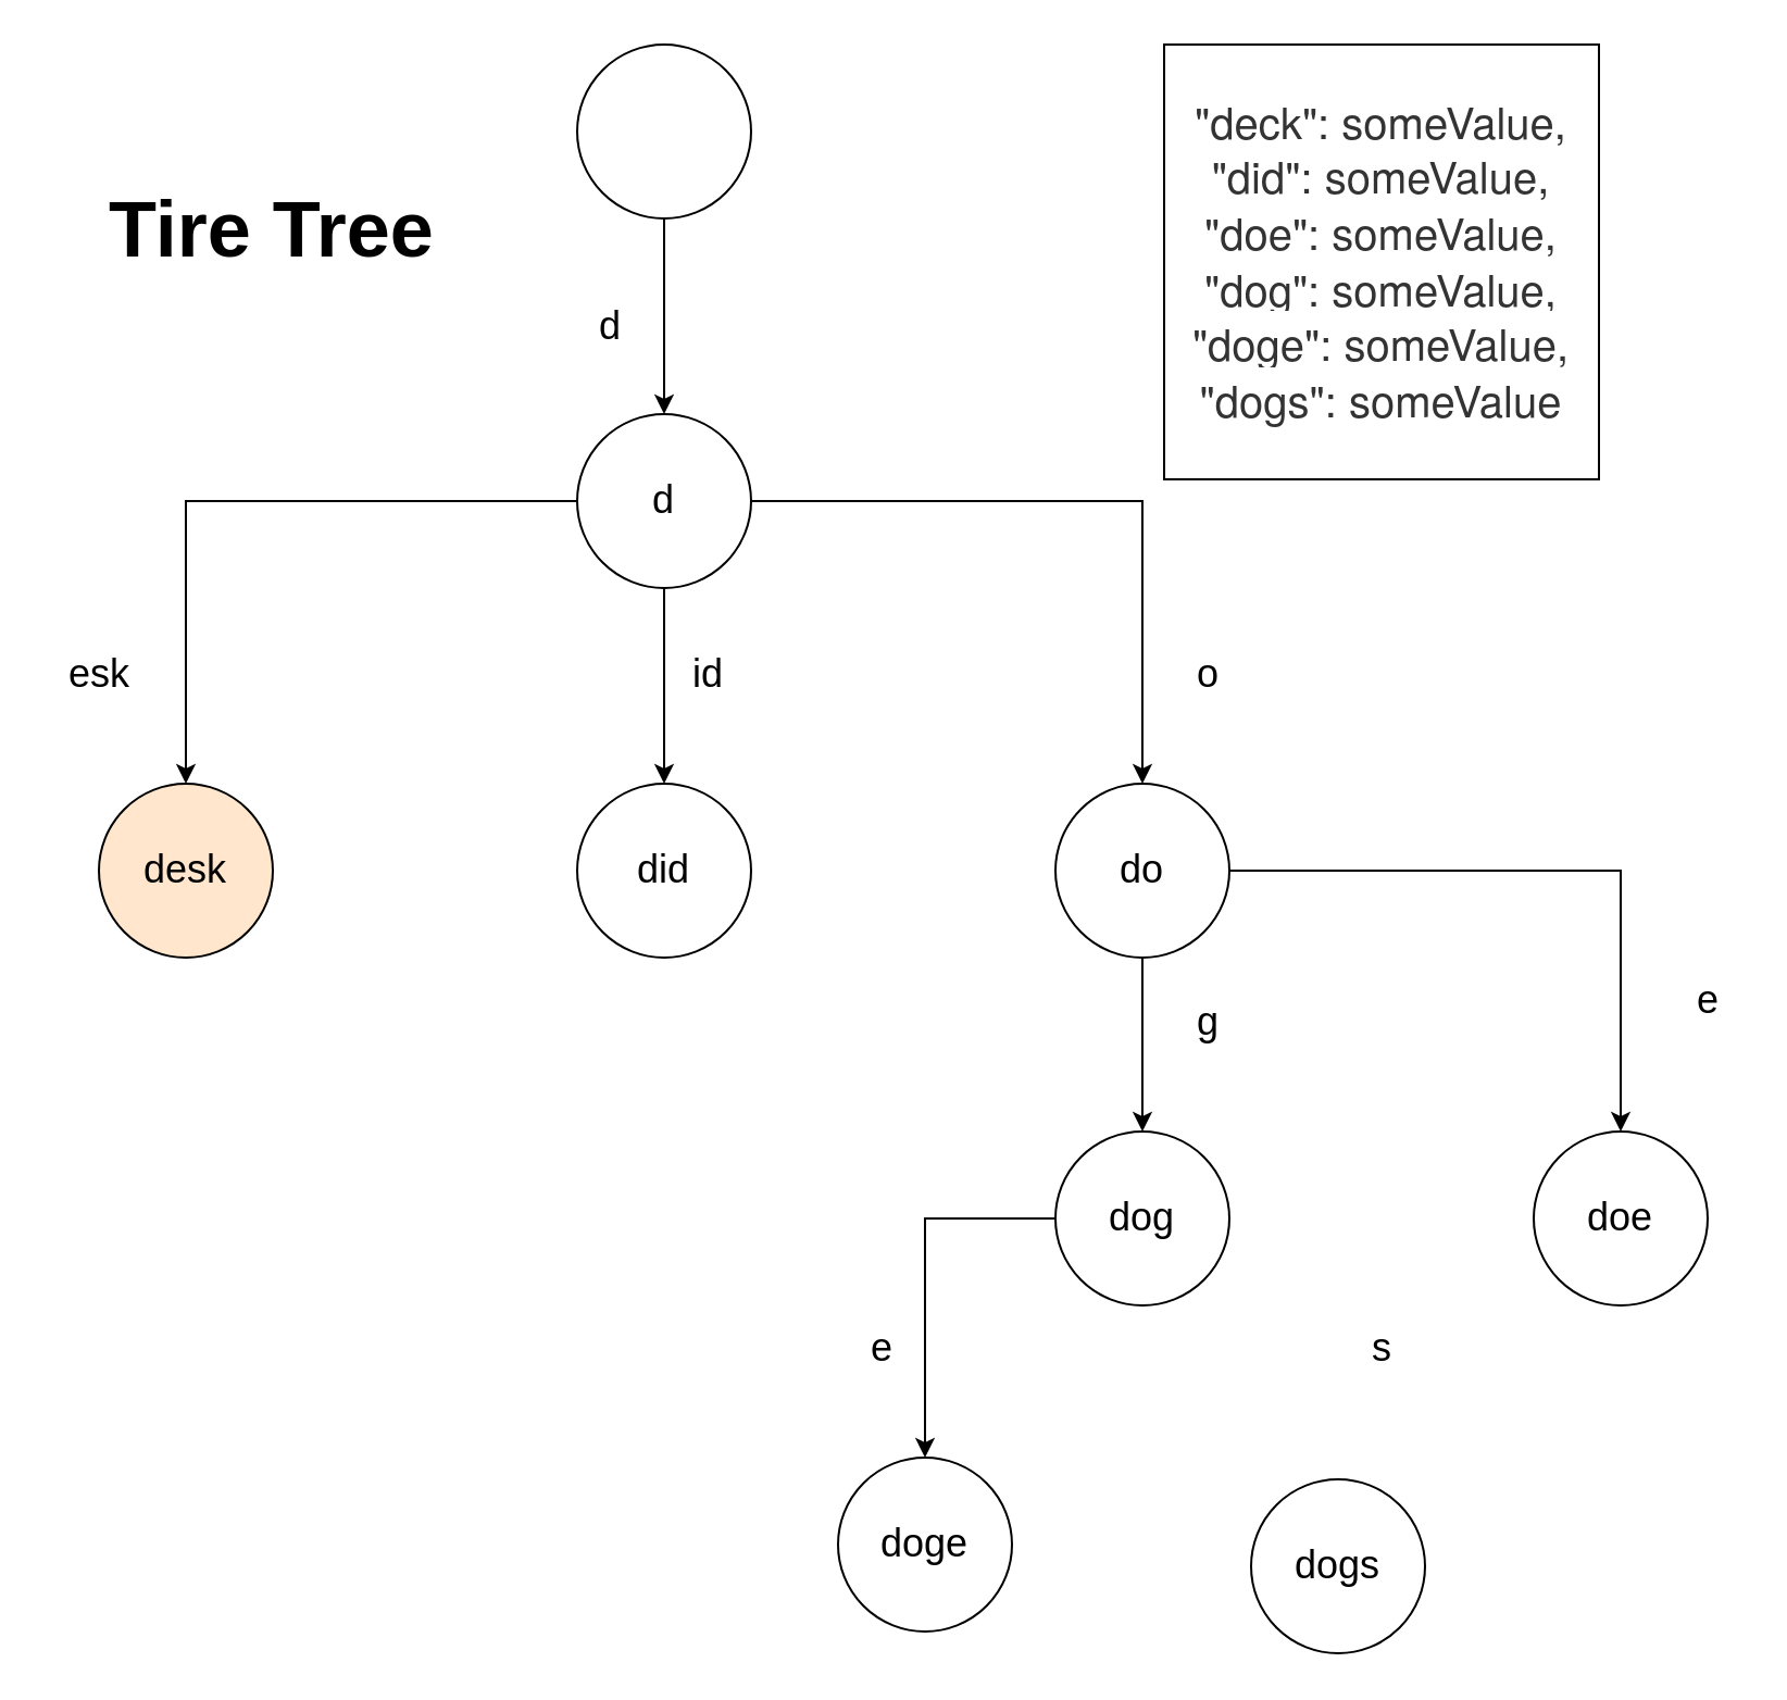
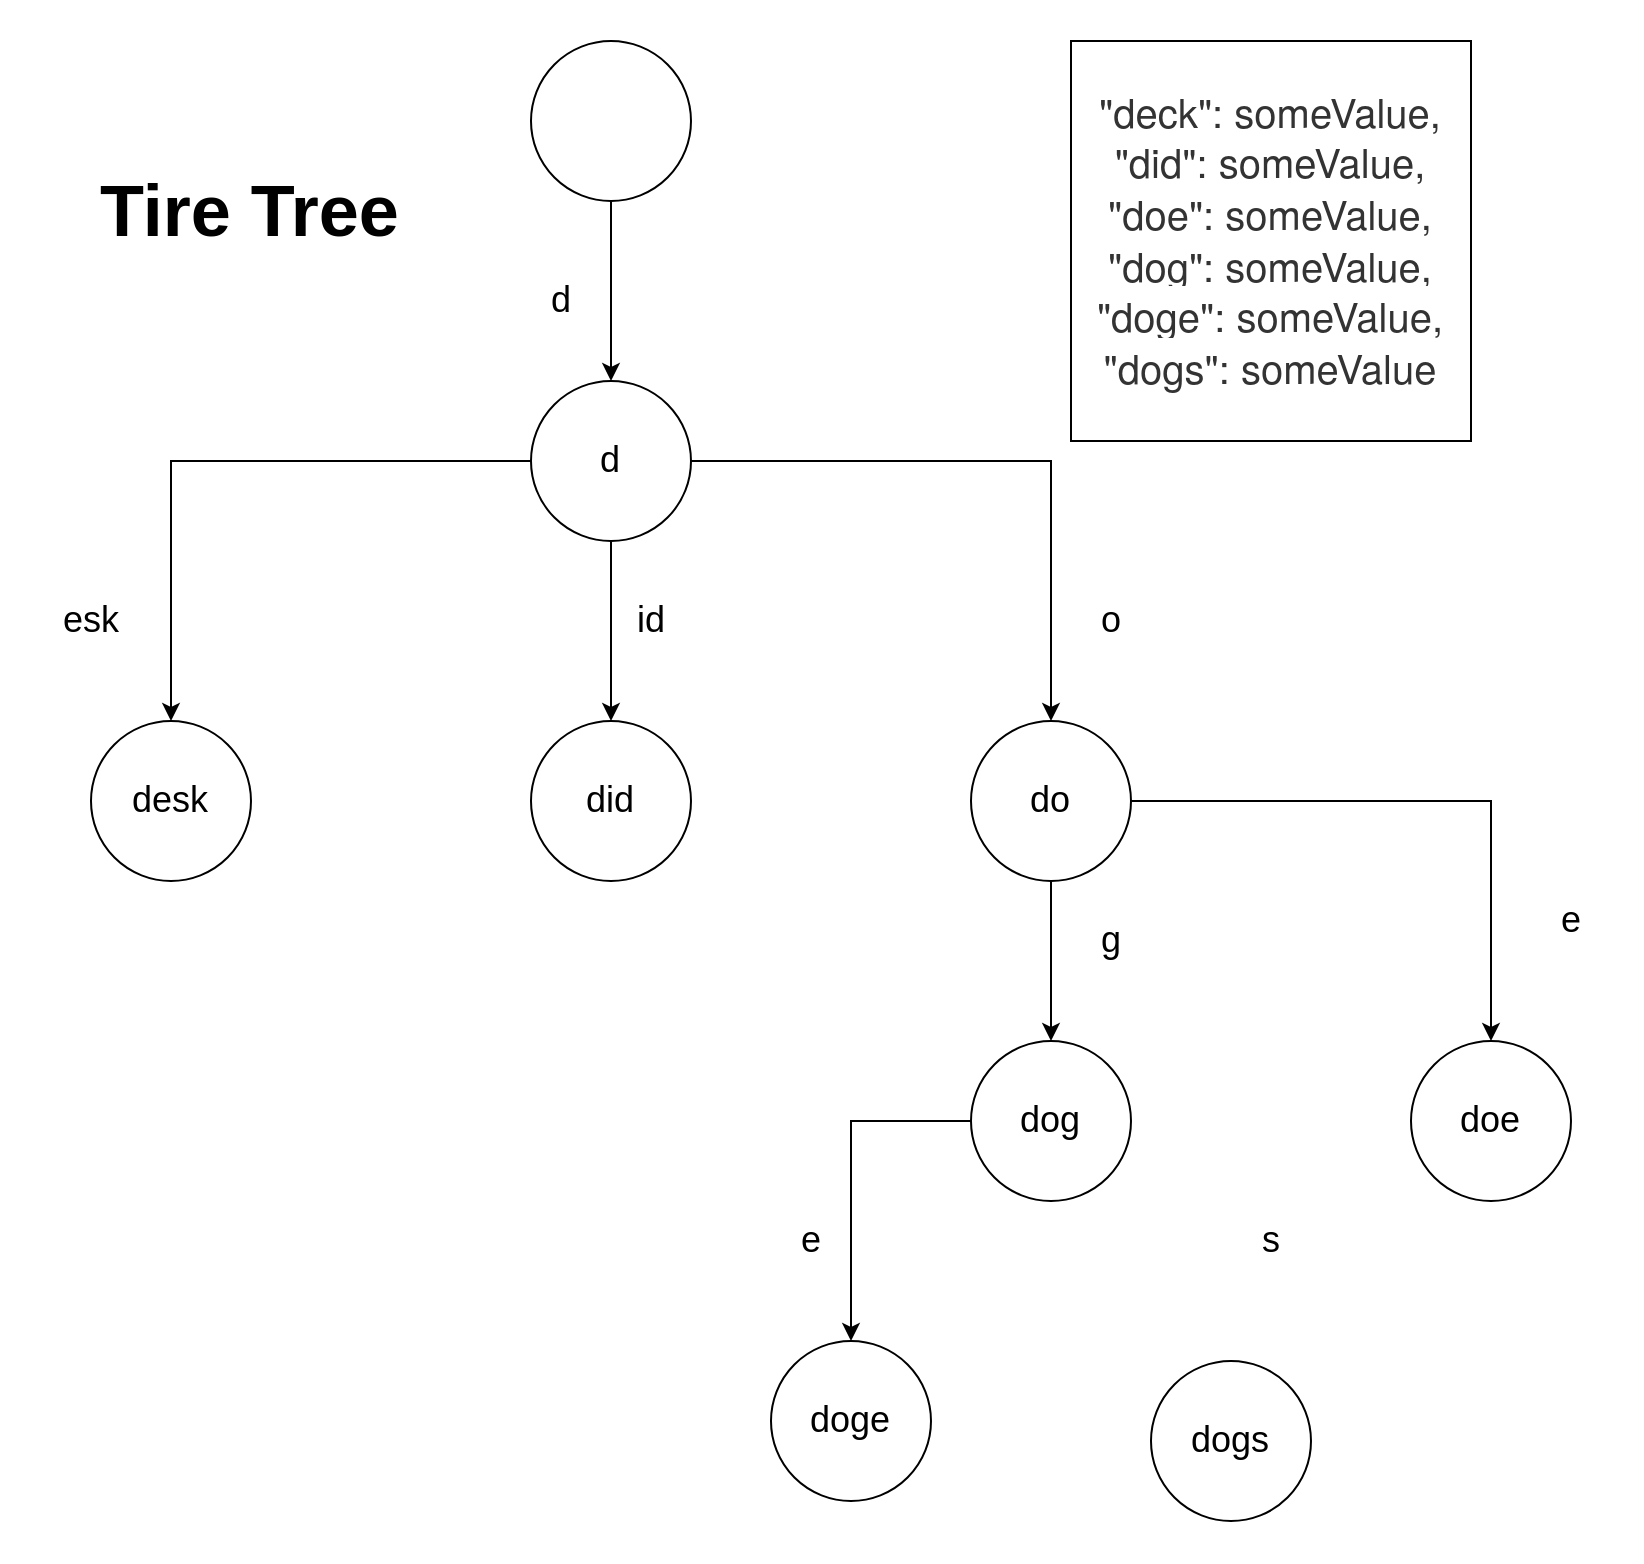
  <mxCell id="0" />
  <mxCell id="1" parent="0" />
  <mxCell id="2" value="" style="edgeStyle=orthogonalEdgeStyle;rounded=0;orthogonalLoop=1;jettySize=auto;html=1;" parent="1" source="3" target="7" edge="1"><mxGeometry relative="1" as="geometry" /></mxCell>
  <mxCell id="3" value="" style="ellipse;whiteSpace=wrap;html=1;aspect=fixed;" parent="1" vertex="1"><mxGeometry x="265" y="20" width="80" height="80" as="geometry" /></mxCell>
  <mxCell id="4" value="" style="edgeStyle=orthogonalEdgeStyle;rounded=0;orthogonalLoop=1;jettySize=auto;html=1;fontSize=18;" parent="1" source="7" target="9" edge="1"><mxGeometry relative="1" as="geometry" /></mxCell>
  <mxCell id="5" value="" style="edgeStyle=orthogonalEdgeStyle;rounded=0;orthogonalLoop=1;jettySize=auto;html=1;fontSize=18;" parent="1" source="7" target="10" edge="1"><mxGeometry relative="1" as="geometry" /></mxCell>
  <mxCell id="6" value="" style="edgeStyle=orthogonalEdgeStyle;rounded=0;orthogonalLoop=1;jettySize=auto;html=1;fontSize=18;" parent="1" source="7" target="13" edge="1"><mxGeometry relative="1" as="geometry" /></mxCell>
  <mxCell id="7" value="&lt;font style=&quot;font-size: 18px;&quot;&gt;d&lt;/font&gt;" style="ellipse;whiteSpace=wrap;html=1;aspect=fixed;" parent="1" vertex="1"><mxGeometry x="265" y="190" width="80" height="80" as="geometry" /></mxCell>
  <mxCell id="8" value="&lt;font style=&quot;font-size: 18px;&quot;&gt;d&lt;/font&gt;" style="text;html=1;align=center;verticalAlign=middle;resizable=0;points=[];autosize=1;strokeColor=none;fillColor=none;" parent="1" vertex="1"><mxGeometry x="265" y="130" width="30" height="40" as="geometry" /></mxCell>
  <mxCell id="9" value="&lt;span style=&quot;font-size: 18px;&quot;&gt;did&lt;/span&gt;" style="ellipse;whiteSpace=wrap;html=1;aspect=fixed;" parent="1" vertex="1"><mxGeometry x="265" y="360" width="80" height="80" as="geometry" /></mxCell>
- <mxCell id="10" value="&lt;font style=&quot;font-size: 18px;&quot;&gt;desk&lt;/font&gt;" style="ellipse;whiteSpace=wrap;html=1;aspect=fixed;fillColor=#ffe6cc;" parent="1" vertex="1"><mxGeometry x="45" y="360" width="80" height="80" as="geometry" /></mxCell>
+ <mxCell id="10" value="&lt;font style=&quot;font-size: 18px;&quot;&gt;desk&lt;/font&gt;" style="ellipse;whiteSpace=wrap;html=1;aspect=fixed;" parent="1" vertex="1"><mxGeometry x="45" y="360" width="80" height="80" as="geometry" /></mxCell>
  <mxCell id="11" value="" style="edgeStyle=orthogonalEdgeStyle;rounded=0;orthogonalLoop=1;jettySize=auto;html=1;fontSize=18;" parent="1" source="13" target="18" edge="1"><mxGeometry relative="1" as="geometry" /></mxCell>
  <mxCell id="12" value="" style="edgeStyle=orthogonalEdgeStyle;rounded=0;orthogonalLoop=1;jettySize=auto;html=1;fontSize=18;" parent="1" source="13" target="19" edge="1"><mxGeometry relative="1" as="geometry" /></mxCell>
  <mxCell id="13" value="&lt;span style=&quot;font-size: 18px;&quot;&gt;do&lt;/span&gt;" style="ellipse;whiteSpace=wrap;html=1;aspect=fixed;" parent="1" vertex="1"><mxGeometry x="485" y="360" width="80" height="80" as="geometry" /></mxCell>
  <mxCell id="14" value="esk" style="text;html=1;align=center;verticalAlign=middle;resizable=0;points=[];autosize=1;strokeColor=none;fillColor=none;fontSize=18;" parent="1" vertex="1"><mxGeometry x="20" y="290" width="50" height="40" as="geometry" /></mxCell>
  <mxCell id="15" value="id" style="text;html=1;align=center;verticalAlign=middle;resizable=0;points=[];autosize=1;strokeColor=none;fillColor=none;fontSize=18;" parent="1" vertex="1"><mxGeometry x="305" y="290" width="40" height="40" as="geometry" /></mxCell>
  <mxCell id="16" value="o" style="text;html=1;align=center;verticalAlign=middle;resizable=0;points=[];autosize=1;strokeColor=none;fillColor=none;fontSize=18;" parent="1" vertex="1"><mxGeometry x="540" y="290" width="30" height="40" as="geometry" /></mxCell>
  <mxCell id="17" value="" style="edgeStyle=orthogonalEdgeStyle;rounded=0;orthogonalLoop=1;jettySize=auto;html=1;fontSize=18;" parent="1" source="18" target="21" edge="1"><mxGeometry relative="1" as="geometry" /></mxCell>
  <mxCell id="18" value="&lt;span style=&quot;font-size: 18px;&quot;&gt;dog&lt;/span&gt;" style="ellipse;whiteSpace=wrap;html=1;aspect=fixed;" parent="1" vertex="1"><mxGeometry x="485" y="520" width="80" height="80" as="geometry" /></mxCell>
  <mxCell id="19" value="&lt;span style=&quot;font-size: 18px;&quot;&gt;doe&lt;/span&gt;" style="ellipse;whiteSpace=wrap;html=1;aspect=fixed;" parent="1" vertex="1"><mxGeometry x="705" y="520" width="80" height="80" as="geometry" /></mxCell>
  <mxCell id="20" value="&lt;span style=&quot;font-size: 18px;&quot;&gt;dogs&lt;/span&gt;" style="ellipse;whiteSpace=wrap;html=1;aspect=fixed;" parent="1" vertex="1"><mxGeometry x="575" y="680" width="80" height="80" as="geometry" /></mxCell>
  <mxCell id="21" value="&lt;span style=&quot;font-size: 18px;&quot;&gt;doge&lt;/span&gt;" style="ellipse;whiteSpace=wrap;html=1;aspect=fixed;" parent="1" vertex="1"><mxGeometry x="385" y="670" width="80" height="80" as="geometry" /></mxCell>
  <mxCell id="22" value="e" style="text;html=1;align=center;verticalAlign=middle;resizable=0;points=[];autosize=1;strokeColor=none;fillColor=none;fontSize=18;" parent="1" vertex="1"><mxGeometry x="770" y="440" width="30" height="40" as="geometry" /></mxCell>
  <mxCell id="23" value="g" style="text;html=1;align=center;verticalAlign=middle;resizable=0;points=[];autosize=1;strokeColor=none;fillColor=none;fontSize=18;" parent="1" vertex="1"><mxGeometry x="540" y="450" width="30" height="40" as="geometry" /></mxCell>
  <mxCell id="24" value="e" style="text;html=1;align=center;verticalAlign=middle;resizable=0;points=[];autosize=1;strokeColor=none;fillColor=none;fontSize=18;" parent="1" vertex="1"><mxGeometry x="390" y="600" width="30" height="40" as="geometry" /></mxCell>
  <mxCell id="25" value="s" style="text;html=1;align=center;verticalAlign=middle;resizable=0;points=[];autosize=1;strokeColor=none;fillColor=none;fontSize=18;" parent="1" vertex="1"><mxGeometry x="620" y="600" width="30" height="40" as="geometry" /></mxCell>
  <mxCell id="26" value="&lt;span style=&quot;color: rgb(51, 51, 51); font-family: &amp;quot;pingfang SC&amp;quot;, &amp;quot;helvetica neue&amp;quot;, arial, &amp;quot;hiragino sans gb&amp;quot;, &amp;quot;microsoft yahei ui&amp;quot;, &amp;quot;microsoft yahei&amp;quot;, simsun, sans-serif; text-align: start; background-color: rgb(255, 255, 255); font-size: 20px;&quot;&gt;  &quot;deck&quot;: someValue,&lt;br&gt;  &quot;did&quot;: someValue,&lt;br&gt;  &quot;doe&quot;: someValue,&lt;br&gt;  &quot;dog&quot;: someValue,&lt;br&gt;  &quot;doge&quot;: someValue,&lt;br&gt;  &quot;dogs&quot;: someValue&lt;/span&gt;" style="whiteSpace=wrap;html=1;aspect=fixed;fontSize=18;" parent="1" vertex="1"><mxGeometry x="535" y="20" width="200" height="200" as="geometry" /></mxCell>
  <mxCell id="27" value="&lt;h1&gt;Tire Tree&lt;/h1&gt;" style="text;html=1;strokeColor=none;fillColor=none;spacing=5;spacingTop=-20;whiteSpace=wrap;overflow=hidden;rounded=0;fontSize=18;" parent="1" vertex="1"><mxGeometry x="45" y="70" width="165" height="70" as="geometry" /></mxCell>
